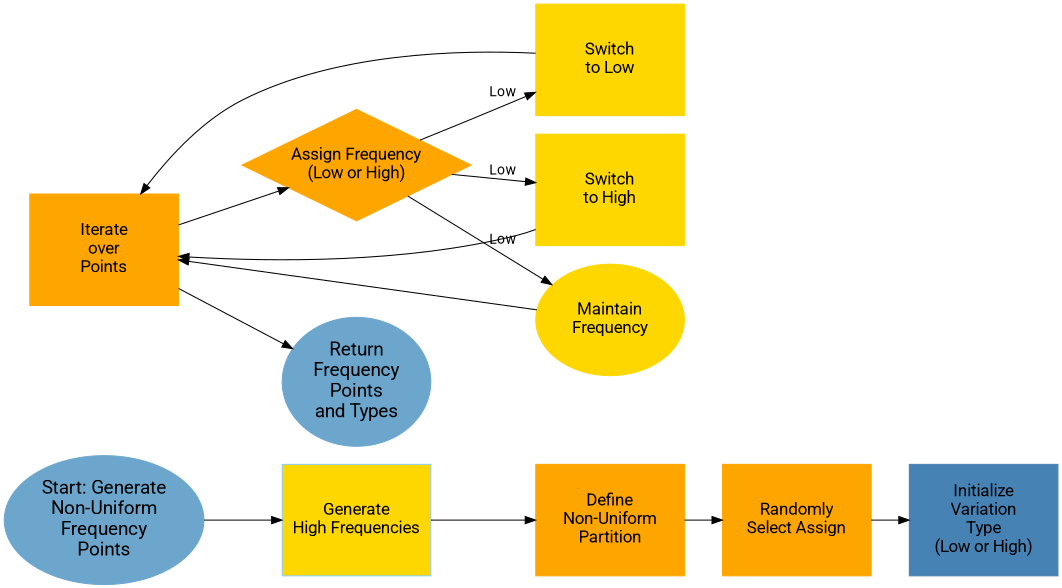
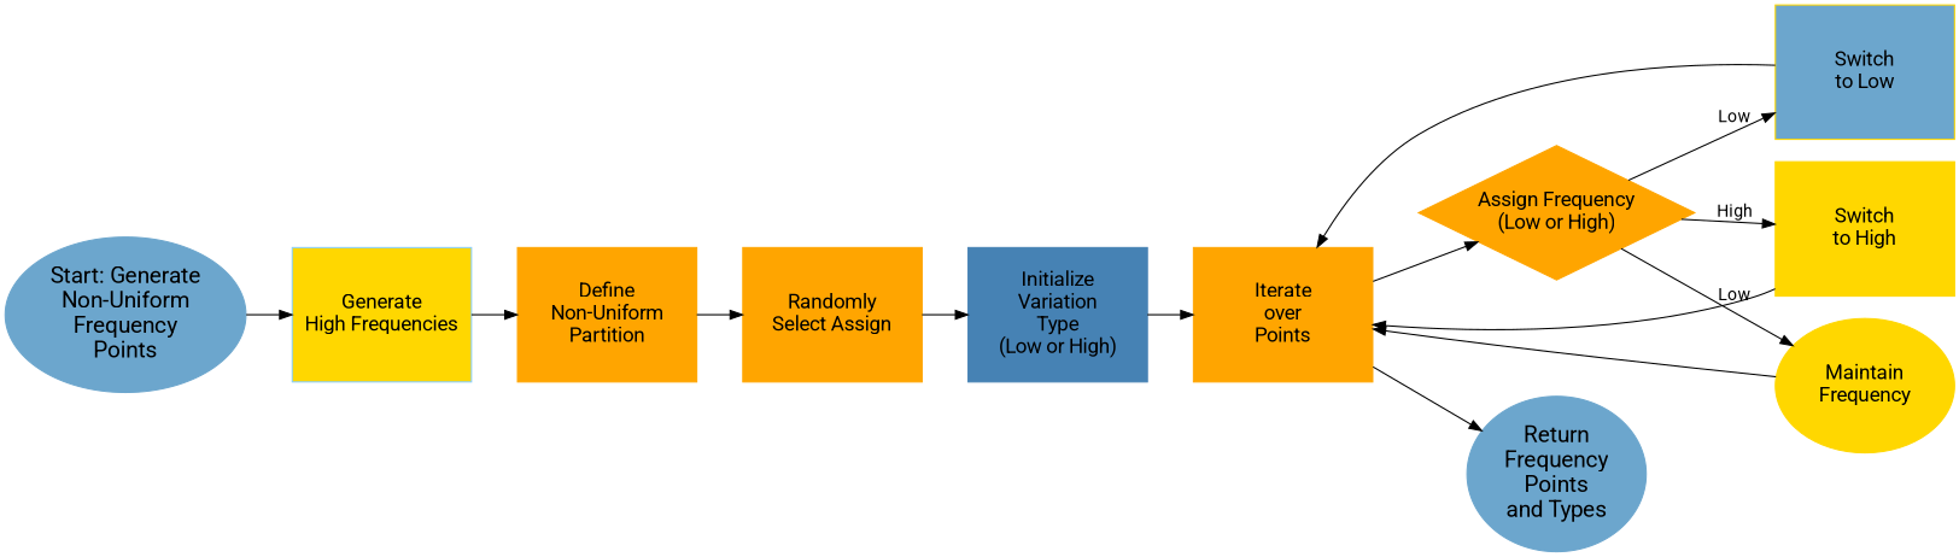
  digraph {
    fontname=Roboto
    rankdir=LR
    node [color="#FFA500" fontname=Roboto fontsize=16 shape=box style=filled]
    edge [fontname=Roboto]
    n1 [color="#6CA6CD" fontsize=18 height=1.5 label="Start: Generate\nNon-Uniform\nFrequency\nPoints" shape=ellipse width=2.0]
    n2 [color="#87CEFA" fillcolor="#FFD700" height=1.5 label="Generate\nHigh Frequencies" width=2.0]
    n3 [height=1.5 label="Define\nNon-Uniform\nPartition" width=2.0]
    n4 [height=1.5 label="Randomly\nSelect Assign" width=2.0]
    n5 [color="#4682B4" height=1.5 label="Initialize\nVariation\nType\n(Low or High)" width=2.0]
    n6 [height=1.5 label="Iterate\nover\nPoints" width=2.0]
    n7 [height=1.5 label="Assign Frequency\n(Low or High)" shape=diamond width=2.0]
    n8 [color="#6CA6CD" fontsize=18 height=1.5 label="Return\nFrequency\nPoints\nand Types" shape=ellipse width=2.0]
-   n9 [color="#FFD700" height=1.5 label="Switch\nto Low" width=2.0]
+   n9 [color="#FFD700" height=1.5 label="Switch\nto Low" width=2.0 fillcolor="#6CA6CD"]
    n10 [color="#FFD700" height=1.5 label="Switch\nto High" width=2.0]
    n11 [color="#FFD700" height=1.5 label="Maintain\nFrequency" shape=ellipse width=2.0]
    n1 -> n2
    n2 -> n3
    n3 -> n4
    n4 -> n5
+   n5 -> n6
    n6 -> n7
    n6 -> n8
    n7 -> n9 [label=Low]
-   n7 -> n10 [label=Low]
+   n7 -> n10 [label=High]
    n7 -> n11 [label=Low]
    n9 -> n6
    n10 -> n6
    n11 -> n6
  }
